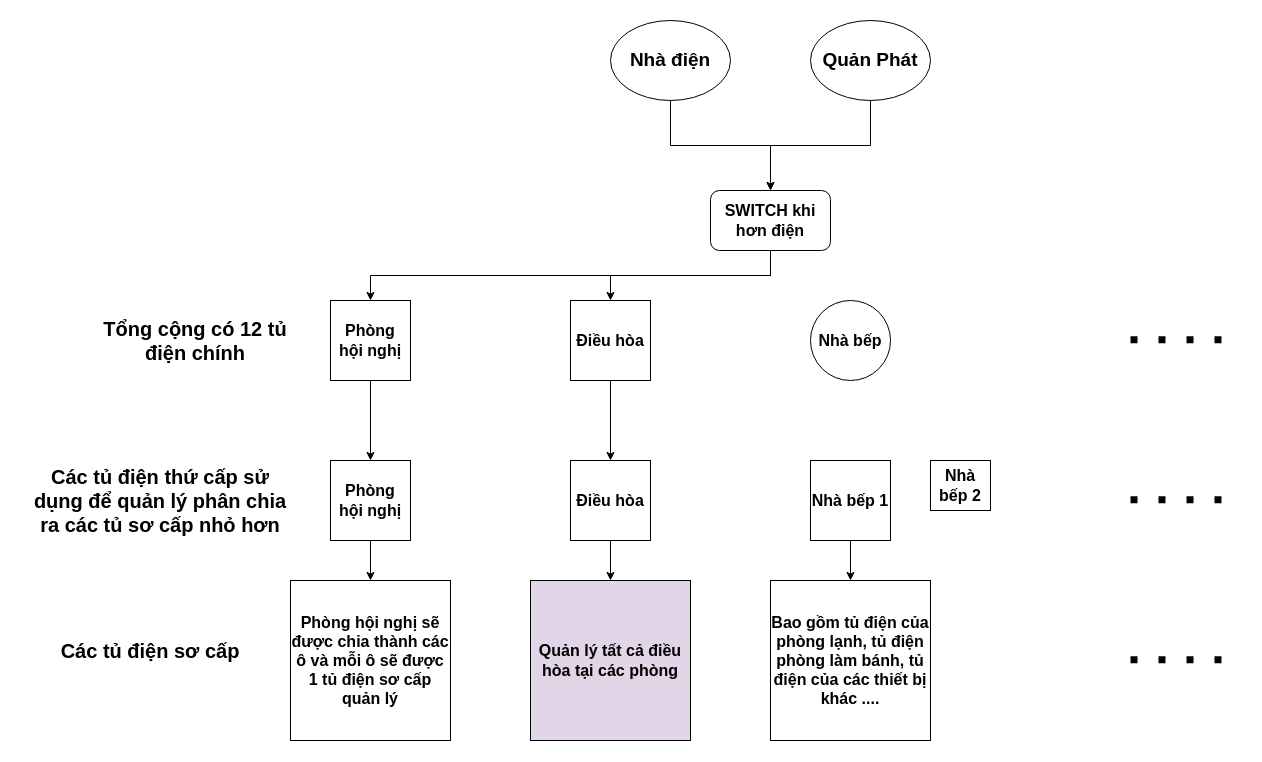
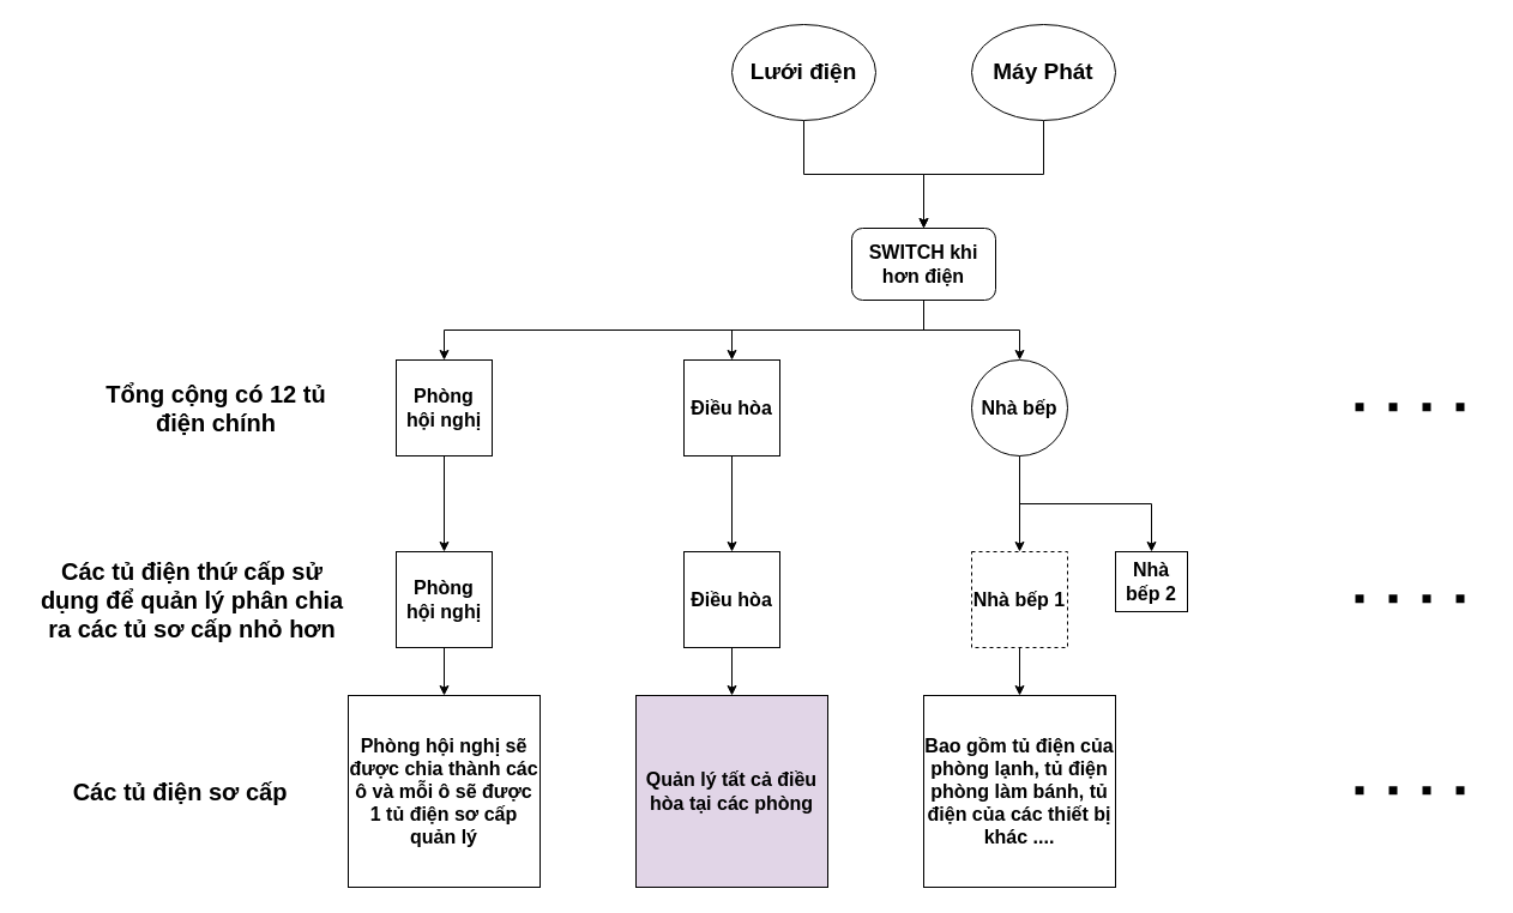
  <mxCell id="0" />
  <mxCell id="1" parent="0" />
  <mxCell id="2" style="edgeStyle=orthogonalEdgeStyle;rounded=0;orthogonalLoop=1;jettySize=auto;html=1;entryX=0.5;entryY=0;entryDx=0;entryDy=0;" edge="1" parent="1" source="3" target="11"><mxGeometry relative="1" as="geometry"><mxPoint x="670" y="200" as="targetPoint" /></mxGeometry></mxCell>
  <mxCell id="3" value="" style="ellipse;whiteSpace=wrap;html=1;" vertex="1" parent="1"><mxGeometry x="610" y="20" width="120" height="80" as="geometry" /></mxCell>
- <mxCell id="4" value="&lt;font style=&quot;font-size: 19px;&quot;&gt;&lt;b&gt;Nhà điện&lt;/b&gt;&lt;/font&gt;" style="text;html=1;align=center;verticalAlign=middle;whiteSpace=wrap;rounded=0;" vertex="1" parent="1"><mxGeometry x="615" y="30" width="110" height="60" as="geometry" /></mxCell>
+ <mxCell id="4" value="&lt;font style=&quot;font-size: 19px;&quot;&gt;&lt;b&gt;Lưới điện&lt;/b&gt;&lt;/font&gt;" style="text;html=1;align=center;verticalAlign=middle;whiteSpace=wrap;rounded=0;" vertex="1" parent="1"><mxGeometry x="615" y="30" width="110" height="60" as="geometry" /></mxCell>
  <mxCell id="5" style="edgeStyle=orthogonalEdgeStyle;rounded=0;orthogonalLoop=1;jettySize=auto;html=1;exitX=0.5;exitY=1;exitDx=0;exitDy=0;" edge="1" parent="1" source="6" target="11"><mxGeometry relative="1" as="geometry"><mxPoint x="850" y="200" as="targetPoint" /></mxGeometry></mxCell>
  <mxCell id="6" value="" style="ellipse;whiteSpace=wrap;html=1;" vertex="1" parent="1"><mxGeometry x="810" y="20" width="120" height="80" as="geometry" /></mxCell>
- <mxCell id="7" value="&lt;font style=&quot;font-size: 19px;&quot;&gt;&lt;b&gt;Quản Phát&lt;/b&gt;&lt;/font&gt;" style="text;html=1;align=center;verticalAlign=middle;whiteSpace=wrap;rounded=0;" vertex="1" parent="1"><mxGeometry x="815" y="30" width="110" height="60" as="geometry" /></mxCell>
+ <mxCell id="7" value="&lt;font style=&quot;font-size: 19px;&quot;&gt;&lt;b&gt;Máy Phát&lt;/b&gt;&lt;/font&gt;" style="text;html=1;align=center;verticalAlign=middle;whiteSpace=wrap;rounded=0;" vertex="1" parent="1"><mxGeometry x="815" y="30" width="110" height="60" as="geometry" /></mxCell>
  <mxCell id="8" style="edgeStyle=orthogonalEdgeStyle;rounded=0;orthogonalLoop=1;jettySize=auto;html=1;exitX=0.5;exitY=1;exitDx=0;exitDy=0;entryX=0.5;entryY=0;entryDx=0;entryDy=0;" edge="1" parent="1" source="11" target="13"><mxGeometry relative="1" as="geometry" /></mxCell>
  <mxCell id="9" style="edgeStyle=orthogonalEdgeStyle;rounded=0;orthogonalLoop=1;jettySize=auto;html=1;exitX=0.5;exitY=1;exitDx=0;exitDy=0;entryX=0.5;entryY=0;entryDx=0;entryDy=0;" edge="1" parent="1" source="11" target="15"><mxGeometry relative="1" as="geometry" /></mxCell>
+ <mxCell id="10" style="edgeStyle=orthogonalEdgeStyle;rounded=0;orthogonalLoop=1;jettySize=auto;html=1;exitX=0.5;exitY=1;exitDx=0;exitDy=0;entryX=0.5;entryY=0;entryDx=0;entryDy=0;" edge="1" parent="1" source="11" target="18"><mxGeometry relative="1" as="geometry" /></mxCell>
  <mxCell id="11" value="&lt;font style=&quot;font-size: 16px;&quot;&gt;&lt;b&gt;SWITCH khi hơn điện&lt;/b&gt;&lt;/font&gt;" style="rounded=1;whiteSpace=wrap;html=1;" vertex="1" parent="1"><mxGeometry x="710" y="190" width="120" height="60" as="geometry" /></mxCell>
  <mxCell id="12" style="edgeStyle=orthogonalEdgeStyle;rounded=0;orthogonalLoop=1;jettySize=auto;html=1;exitX=0.5;exitY=1;exitDx=0;exitDy=0;entryX=0.5;entryY=0;entryDx=0;entryDy=0;" edge="1" parent="1" source="13" target="22"><mxGeometry relative="1" as="geometry" /></mxCell>
  <mxCell id="13" value="&lt;font style=&quot;font-size: 16px;&quot;&gt;&lt;b&gt;Phòng hội nghị&lt;/b&gt;&lt;/font&gt;" style="whiteSpace=wrap;html=1;aspect=fixed;" vertex="1" parent="1"><mxGeometry x="330" y="300" width="80" height="80" as="geometry" /></mxCell>
  <mxCell id="14" style="edgeStyle=orthogonalEdgeStyle;rounded=0;orthogonalLoop=1;jettySize=auto;html=1;exitX=0.5;exitY=1;exitDx=0;exitDy=0;entryX=0.5;entryY=0;entryDx=0;entryDy=0;" edge="1" parent="1" source="15" target="24"><mxGeometry relative="1" as="geometry" /></mxCell>
  <mxCell id="15" value="&lt;font style=&quot;font-size: 16px;&quot;&gt;&lt;b&gt;Điều hòa&lt;/b&gt;&lt;/font&gt;" style="whiteSpace=wrap;html=1;aspect=fixed;" vertex="1" parent="1"><mxGeometry x="570" y="300" width="80" height="80" as="geometry" /></mxCell>
+ <mxCell id="16" style="edgeStyle=orthogonalEdgeStyle;rounded=0;orthogonalLoop=1;jettySize=auto;html=1;exitX=0.5;exitY=1;exitDx=0;exitDy=0;" edge="1" parent="1" source="18" target="26"><mxGeometry relative="1" as="geometry" /></mxCell>
+ <mxCell id="17" style="edgeStyle=orthogonalEdgeStyle;rounded=0;orthogonalLoop=1;jettySize=auto;html=1;exitX=0.5;exitY=1;exitDx=0;exitDy=0;entryX=0.5;entryY=0;entryDx=0;entryDy=0;" edge="1" parent="1" source="18" target="27"><mxGeometry relative="1" as="geometry" /></mxCell>
  <mxCell id="18" value="&lt;font style=&quot;font-size: 16px;&quot;&gt;&lt;b&gt;Nhà bếp&lt;/b&gt;&lt;/font&gt;" style="ellipse;whiteSpace=wrap;html=1;aspect=fixed;" vertex="1" parent="1"><mxGeometry x="810" y="300" width="80" height="80" as="geometry" /></mxCell>
  <mxCell id="19" value="" style="endArrow=none;dashed=1;html=1;dashPattern=1 3;strokeWidth=7;rounded=0;" edge="1" parent="1"><mxGeometry width="50" height="50" relative="1" as="geometry"><mxPoint x="1130" y="339.29" as="sourcePoint" /><mxPoint x="1240" y="339.29" as="targetPoint" /></mxGeometry></mxCell>
- <mxCell id="20" value="&lt;font style=&quot;font-size: 20px;&quot;&gt;&lt;b&gt;Tổng cộng có 12 tủ điện chính&lt;/b&gt;&lt;/font&gt;" style="text;html=1;align=center;verticalAlign=middle;whiteSpace=wrap;rounded=0;" vertex="1" parent="1"><mxGeometry x="85" y="300" width="220" height="80" as="geometry" /></mxCell>
+ <mxCell id="20" value="&lt;font style=&quot;font-size: 20px;&quot;&gt;&lt;b&gt;Tổng cộng có 12 tủ điện chính&lt;/b&gt;&lt;/font&gt;" style="text;html=1;align=center;verticalAlign=middle;whiteSpace=wrap;rounded=0;" vertex="1" parent="1"><mxGeometry x="70" y="300" width="220" height="80" as="geometry" /></mxCell>
  <mxCell id="21" style="edgeStyle=orthogonalEdgeStyle;rounded=0;orthogonalLoop=1;jettySize=auto;html=1;exitX=0.5;exitY=1;exitDx=0;exitDy=0;entryX=0.5;entryY=0;entryDx=0;entryDy=0;" edge="1" parent="1" source="22" target="29"><mxGeometry relative="1" as="geometry" /></mxCell>
  <mxCell id="22" value="&lt;font style=&quot;font-size: 16px;&quot;&gt;&lt;b&gt;Phòng hội nghị&lt;/b&gt;&lt;/font&gt;" style="whiteSpace=wrap;html=1;aspect=fixed;" vertex="1" parent="1"><mxGeometry x="330" y="460" width="80" height="80" as="geometry" /></mxCell>
  <mxCell id="23" style="edgeStyle=orthogonalEdgeStyle;rounded=0;orthogonalLoop=1;jettySize=auto;html=1;exitX=0.5;exitY=1;exitDx=0;exitDy=0;entryX=0.5;entryY=0;entryDx=0;entryDy=0;" edge="1" parent="1" source="24" target="30"><mxGeometry relative="1" as="geometry" /></mxCell>
  <mxCell id="24" value="&lt;font style=&quot;font-size: 16px;&quot;&gt;&lt;b&gt;Điều hòa&lt;/b&gt;&lt;/font&gt;" style="whiteSpace=wrap;html=1;aspect=fixed;" vertex="1" parent="1"><mxGeometry x="570" y="460" width="80" height="80" as="geometry" /></mxCell>
  <mxCell id="25" style="edgeStyle=orthogonalEdgeStyle;rounded=0;orthogonalLoop=1;jettySize=auto;html=1;exitX=0.5;exitY=1;exitDx=0;exitDy=0;entryX=0.5;entryY=0;entryDx=0;entryDy=0;" edge="1" parent="1" source="26" target="31"><mxGeometry relative="1" as="geometry" /></mxCell>
- <mxCell id="26" value="&lt;font style=&quot;font-size: 16px;&quot;&gt;&lt;b&gt;Nhà bếp 1&lt;/b&gt;&lt;/font&gt;" style="whiteSpace=wrap;html=1;aspect=fixed;" vertex="1" parent="1"><mxGeometry x="810" y="460" width="80" height="80" as="geometry" /></mxCell>
+ <mxCell id="26" value="&lt;font style=&quot;font-size: 16px;&quot;&gt;&lt;b&gt;Nhà bếp 1&lt;/b&gt;&lt;/font&gt;" style="whiteSpace=wrap;html=1;aspect=fixed;dashed=1;" vertex="1" parent="1"><mxGeometry x="810" y="460" width="80" height="80" as="geometry" /></mxCell>
  <mxCell id="27" value="&lt;font style=&quot;font-size: 16px;&quot;&gt;&lt;b&gt;Nhà bếp 2&lt;/b&gt;&lt;/font&gt;" style="whiteSpace=wrap;html=1;aspect=fixed;" vertex="1" parent="1"><mxGeometry x="930" y="460" width="60" height="50" as="geometry" /></mxCell>
  <mxCell id="28" value="&lt;font style=&quot;font-size: 20px;&quot;&gt;&lt;b&gt;Các tủ điện thứ cấp sử dụng để quản lý phân chia ra các tủ sơ cấp nhỏ hơn&lt;/b&gt;&lt;/font&gt;" style="text;html=1;align=center;verticalAlign=middle;whiteSpace=wrap;rounded=0;" vertex="1" parent="1"><mxGeometry x="30" y="460" width="260" height="80" as="geometry" /></mxCell>
  <mxCell id="29" value="&lt;span style=&quot;font-size: 16px;&quot;&gt;&lt;b&gt;Phòng hội nghị sẽ được chia thành các ô và mỗi ô sẽ được 1 tủ điện sơ cấp quản lý&lt;/b&gt;&lt;/span&gt;" style="whiteSpace=wrap;html=1;aspect=fixed;" vertex="1" parent="1"><mxGeometry x="290" y="580" width="160" height="160" as="geometry" /></mxCell>
  <mxCell id="30" value="&lt;font style=&quot;font-size: 16px;&quot;&gt;&lt;b&gt;Quản lý tất cả điều hòa tại các phòng&lt;/b&gt;&lt;/font&gt;" style="whiteSpace=wrap;html=1;aspect=fixed;fillColor=#e1d5e7;" vertex="1" parent="1"><mxGeometry x="530" y="580" width="160" height="160" as="geometry" /></mxCell>
  <mxCell id="31" value="&lt;font style=&quot;font-size: 16px;&quot;&gt;&lt;b&gt;Bao gồm tủ điện của phòng lạnh, tủ điện phòng làm bánh, tủ điện của các thiết bị khác ....&lt;/b&gt;&lt;/font&gt;" style="whiteSpace=wrap;html=1;aspect=fixed;" vertex="1" parent="1"><mxGeometry x="770" y="580" width="160" height="160" as="geometry" /></mxCell>
- <mxCell id="32" value="&lt;font style=&quot;font-size: 20px;&quot;&gt;&lt;b&gt;Các tủ điện sơ cấp&lt;/b&gt;&lt;/font&gt;" style="text;html=1;align=center;verticalAlign=middle;whiteSpace=wrap;rounded=0;" vertex="1" parent="1"><mxGeometry x="20" y="610" width="260" height="80" as="geometry" /></mxCell>
+ <mxCell id="32" value="&lt;font style=&quot;font-size: 20px;&quot;&gt;&lt;b&gt;Các tủ điện sơ cấp&lt;/b&gt;&lt;/font&gt;" style="text;html=1;align=center;verticalAlign=middle;whiteSpace=wrap;rounded=0;" vertex="1" parent="1"><mxGeometry x="20" y="620" width="260" height="80" as="geometry" /></mxCell>
  <mxCell id="33" value="" style="endArrow=none;dashed=1;html=1;dashPattern=1 3;strokeWidth=7;rounded=0;" edge="1" parent="1"><mxGeometry width="50" height="50" relative="1" as="geometry"><mxPoint x="1130" y="499.29" as="sourcePoint" /><mxPoint x="1240" y="499.29" as="targetPoint" /></mxGeometry></mxCell>
  <mxCell id="34" value="" style="endArrow=none;dashed=1;html=1;dashPattern=1 3;strokeWidth=7;rounded=0;" edge="1" parent="1"><mxGeometry width="50" height="50" relative="1" as="geometry"><mxPoint x="1130" y="659.29" as="sourcePoint" /><mxPoint x="1240" y="659.29" as="targetPoint" /></mxGeometry></mxCell>
